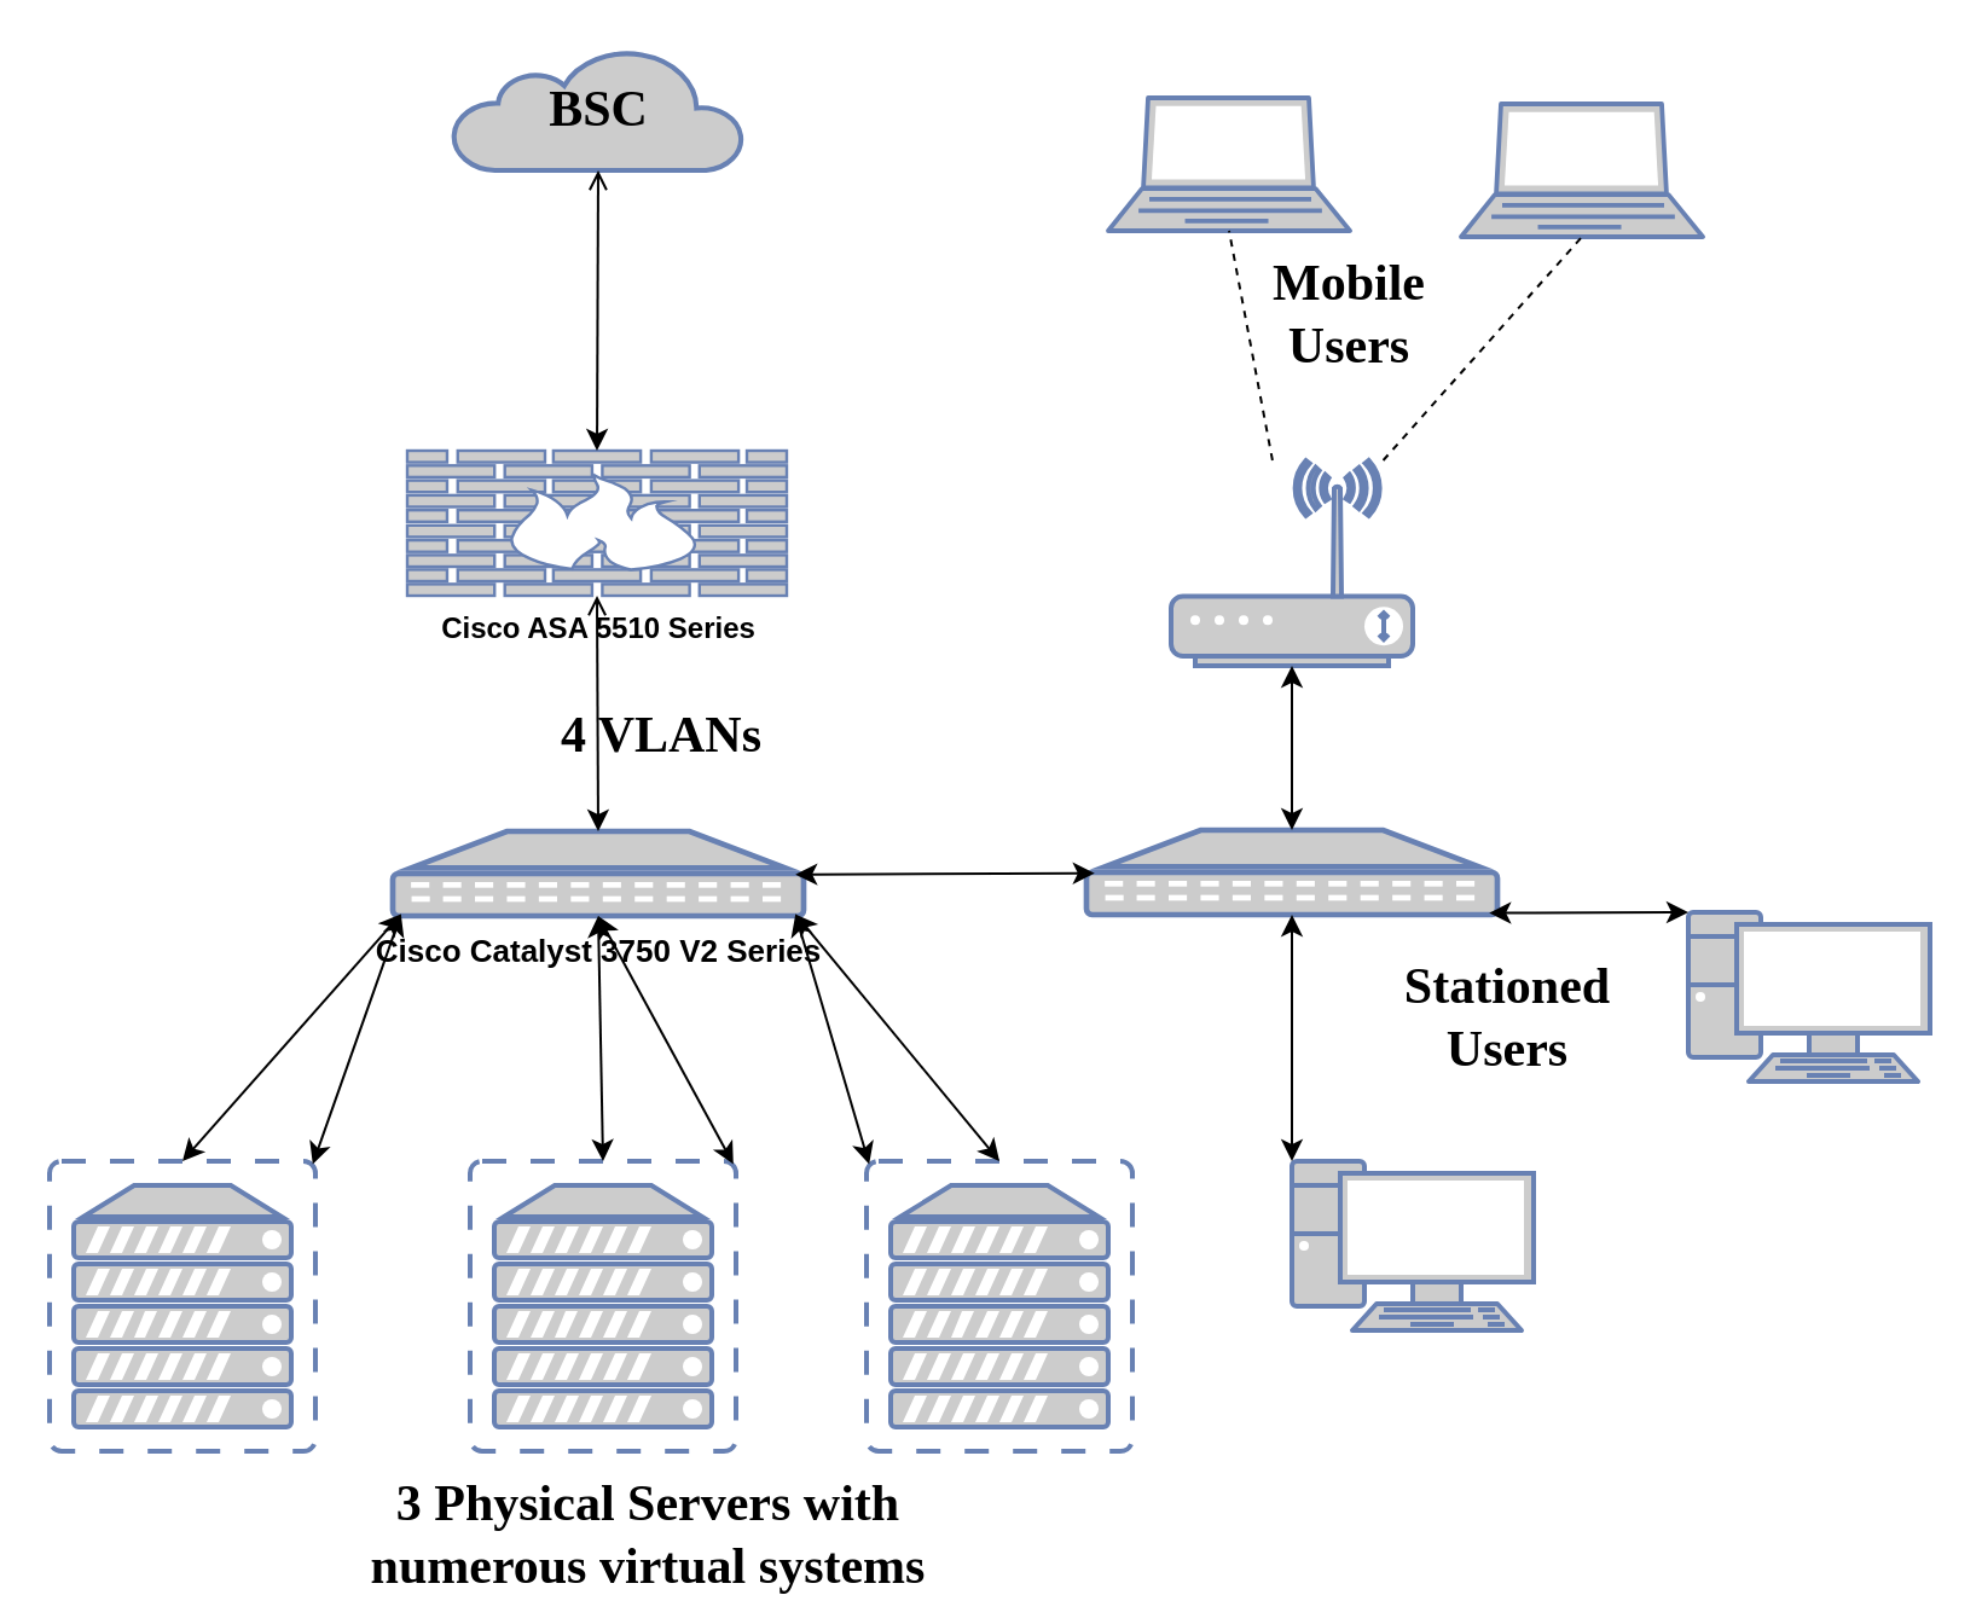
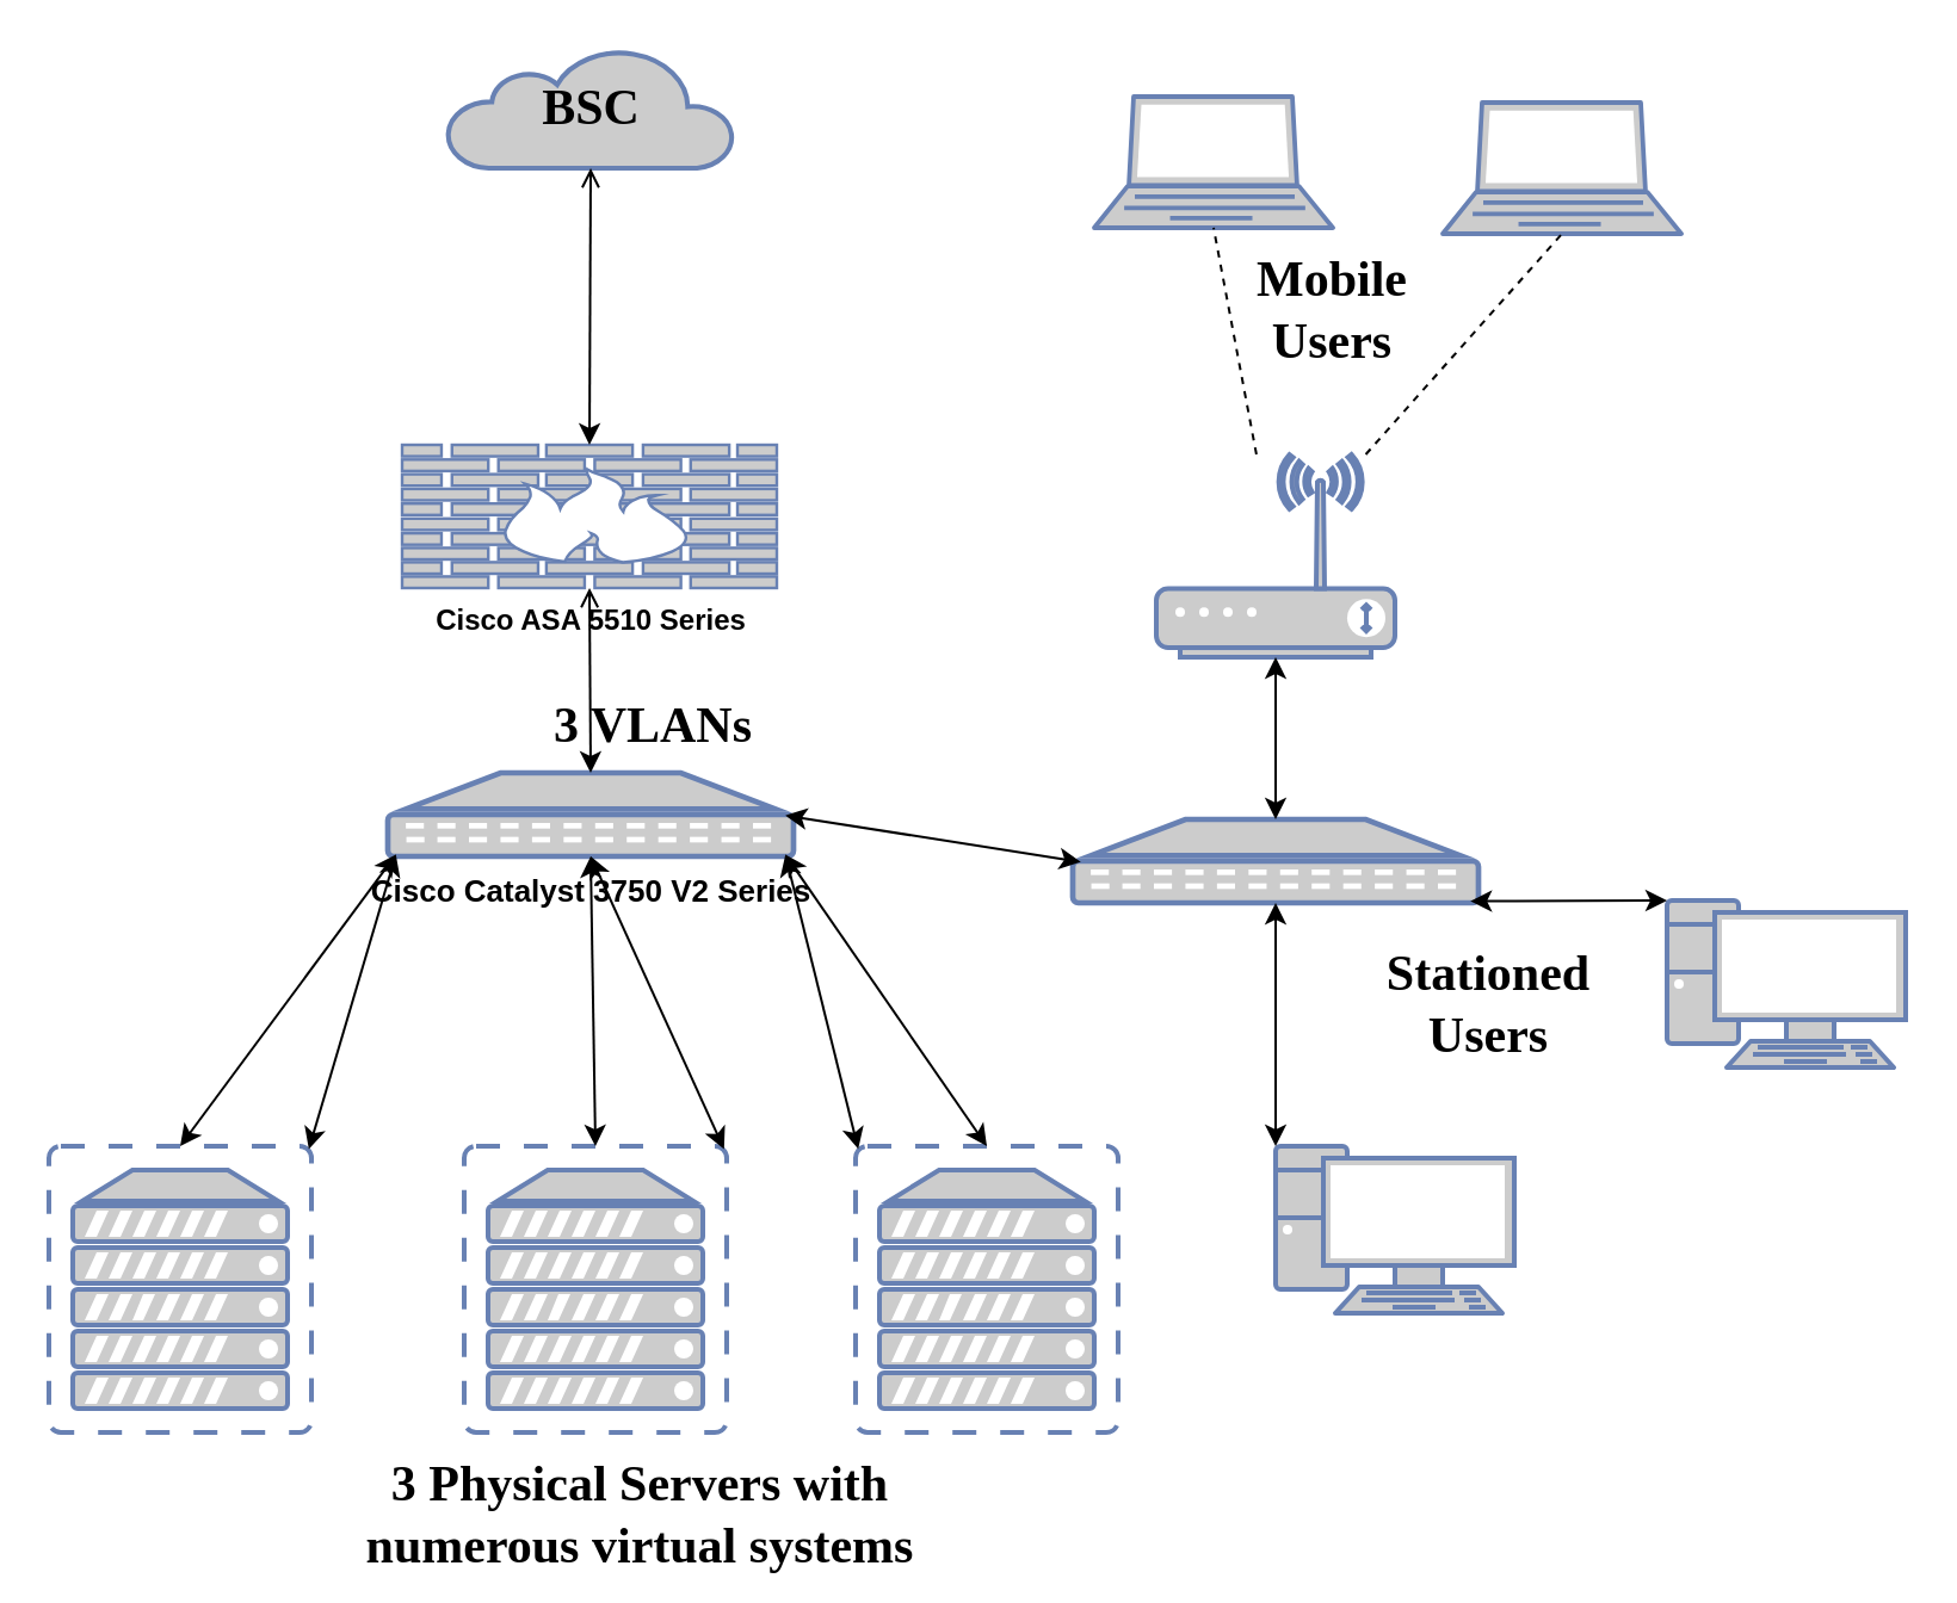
  <mxCell id="0" />
  <mxCell id="1" parent="0" />
  <mxCell id="2" value="" style="group" vertex="1" connectable="0" parent="1"><mxGeometry x="20" y="20" width="778" height="630" as="geometry" /></mxCell>
  <mxCell id="3" value="BSC" style="html=1;outlineConnect=0;fillColor=#CCCCCC;strokeColor=#6881B3;gradientColor=none;gradientDirection=north;strokeWidth=2;shape=mxgraph.networks.cloud;fontColor=#000000;fontStyle=1;fontFamily=Georgia;fontSize=21;" vertex="1" parent="2"><mxGeometry x="167" width="120" height="50" as="geometry" /></mxCell>
  <mxCell id="4" value="&lt;font color=&quot;#000000&quot;&gt;&lt;b&gt;Cisco ASA 5510 Series&lt;/b&gt;&lt;/font&gt;" style="fontColor=#0066CC;verticalAlign=top;verticalLabelPosition=bottom;labelPosition=center;align=center;html=1;outlineConnect=0;fillColor=#CCCCCC;strokeColor=#6881B3;gradientColor=none;gradientDirection=north;strokeWidth=2;shape=mxgraph.networks.firewall;" vertex="1" parent="2"><mxGeometry x="148" y="166" width="157" height="60" as="geometry" /></mxCell>
- <mxCell id="5" value="&lt;b&gt;&lt;font color=&quot;#000000&quot; style=&quot;font-size: 13px&quot;&gt;Cisco Catalyst 3750 V2 Series&lt;/font&gt;&lt;/b&gt;" style="fontColor=#0066CC;verticalAlign=top;verticalLabelPosition=bottom;labelPosition=center;align=center;html=1;outlineConnect=0;fillColor=#CCCCCC;strokeColor=#6881B3;gradientColor=none;gradientDirection=north;strokeWidth=2;shape=mxgraph.networks.patch_panel;" vertex="1" parent="2"><mxGeometry x="142" y="323.5" width="170" height="35" as="geometry" /></mxCell>
+ <mxCell id="5" value="&lt;b&gt;&lt;font color=&quot;#000000&quot; style=&quot;font-size: 13px&quot;&gt;Cisco Catalyst 3750 V2 Series&lt;/font&gt;&lt;/b&gt;" style="fontColor=#0066CC;verticalAlign=top;verticalLabelPosition=bottom;labelPosition=center;align=center;html=1;outlineConnect=0;fillColor=#CCCCCC;strokeColor=#6881B3;gradientColor=none;gradientDirection=north;strokeWidth=2;shape=mxgraph.networks.patch_panel;" vertex="1" parent="2"><mxGeometry x="142" y="303.5" width="170" height="35" as="geometry" /></mxCell>
  <mxCell id="6" value="" style="fontColor=#0066CC;verticalAlign=top;verticalLabelPosition=bottom;labelPosition=center;align=center;html=1;outlineConnect=0;fillColor=#CCCCCC;strokeColor=#6881B3;gradientColor=none;gradientDirection=north;strokeWidth=2;shape=mxgraph.networks.virtual_server;" vertex="1" parent="2"><mxGeometry x="174" y="460" width="110" height="120" as="geometry" /></mxCell>
  <mxCell id="7" value="" style="fontColor=#0066CC;verticalAlign=top;verticalLabelPosition=bottom;labelPosition=center;align=center;html=1;outlineConnect=0;fillColor=#CCCCCC;strokeColor=#6881B3;gradientColor=none;gradientDirection=north;strokeWidth=2;shape=mxgraph.networks.virtual_server;" vertex="1" parent="2"><mxGeometry y="460" width="110" height="120" as="geometry" /></mxCell>
  <mxCell id="8" value="" style="fontColor=#0066CC;verticalAlign=top;verticalLabelPosition=bottom;labelPosition=center;align=center;html=1;outlineConnect=0;fillColor=#CCCCCC;strokeColor=#6881B3;gradientColor=none;gradientDirection=north;strokeWidth=2;shape=mxgraph.networks.virtual_server;" vertex="1" parent="2"><mxGeometry x="338" y="460" width="110" height="120" as="geometry" /></mxCell>
  <mxCell id="9" value="" style="fontColor=#0066CC;verticalAlign=top;verticalLabelPosition=bottom;labelPosition=center;align=center;html=1;outlineConnect=0;fillColor=#CCCCCC;strokeColor=#6881B3;gradientColor=none;gradientDirection=north;strokeWidth=2;shape=mxgraph.networks.patch_panel;" vertex="1" parent="2"><mxGeometry x="429" y="323" width="170" height="35" as="geometry" /></mxCell>
  <mxCell id="10" value="" style="fontColor=#0066CC;verticalAlign=top;verticalLabelPosition=bottom;labelPosition=center;align=center;html=1;outlineConnect=0;fillColor=#CCCCCC;strokeColor=#6881B3;gradientColor=none;gradientDirection=north;strokeWidth=2;shape=mxgraph.networks.wireless_modem;" vertex="1" parent="2"><mxGeometry x="464" y="170" width="100" height="85" as="geometry" /></mxCell>
  <mxCell id="11" value="" style="fontColor=#0066CC;verticalAlign=top;verticalLabelPosition=bottom;labelPosition=center;align=center;html=1;outlineConnect=0;fillColor=#CCCCCC;strokeColor=#6881B3;gradientColor=none;gradientDirection=north;strokeWidth=2;shape=mxgraph.networks.pc;" vertex="1" parent="2"><mxGeometry x="514" y="460" width="100" height="70" as="geometry" /></mxCell>
  <mxCell id="12" value="" style="fontColor=#0066CC;verticalAlign=top;verticalLabelPosition=bottom;labelPosition=center;align=center;html=1;outlineConnect=0;fillColor=#CCCCCC;strokeColor=#6881B3;gradientColor=none;gradientDirection=north;strokeWidth=2;shape=mxgraph.networks.pc;" vertex="1" parent="2"><mxGeometry x="678" y="357" width="100" height="70" as="geometry" /></mxCell>
  <mxCell id="13" value="" style="fontColor=#0066CC;verticalAlign=top;verticalLabelPosition=bottom;labelPosition=center;align=center;html=1;outlineConnect=0;fillColor=#CCCCCC;strokeColor=#6881B3;gradientColor=none;gradientDirection=north;strokeWidth=2;shape=mxgraph.networks.laptop;" vertex="1" parent="2"><mxGeometry x="438" y="20" width="100" height="55" as="geometry" /></mxCell>
  <mxCell id="14" value="" style="fontColor=#0066CC;verticalAlign=top;verticalLabelPosition=bottom;labelPosition=center;align=center;html=1;outlineConnect=0;fillColor=#CCCCCC;strokeColor=#6881B3;gradientColor=none;gradientDirection=north;strokeWidth=2;shape=mxgraph.networks.laptop;" vertex="1" parent="2"><mxGeometry x="584" y="22.5" width="100" height="55" as="geometry" /></mxCell>
  <mxCell id="15" value="" style="endArrow=open;startArrow=classic;html=1;fontFamily=Georgia;fontSize=21;fontColor=#000000;entryX=0.5;entryY=1;entryDx=0;entryDy=0;entryPerimeter=0;exitX=0.5;exitY=0;exitDx=0;exitDy=0;exitPerimeter=0;" edge="1" parent="2" source="4" target="3"><mxGeometry width="50" height="50" relative="1" as="geometry"><mxPoint x="18" y="280" as="sourcePoint" /><mxPoint x="68" y="230" as="targetPoint" /></mxGeometry></mxCell>
  <mxCell id="16" value="" style="endArrow=open;startArrow=classic;html=1;fontFamily=Georgia;fontSize=21;fontColor=#000000;entryX=0.5;entryY=1;entryDx=0;entryDy=0;entryPerimeter=0;exitX=0.5;exitY=0;exitDx=0;exitDy=0;exitPerimeter=0;" edge="1" parent="2" source="5" target="4"><mxGeometry width="50" height="50" relative="1" as="geometry"><mxPoint x="18" y="430" as="sourcePoint" /><mxPoint x="68" y="380" as="targetPoint" /></mxGeometry></mxCell>
  <mxCell id="17" value="" style="endArrow=classic;startArrow=classic;html=1;fontFamily=Georgia;fontSize=21;fontColor=#000000;entryX=0.5;entryY=1;entryDx=0;entryDy=0;entryPerimeter=0;exitX=0.99;exitY=0.01;exitDx=0;exitDy=0;exitPerimeter=0;" edge="1" parent="2" source="6" target="5"><mxGeometry width="50" height="50" relative="1" as="geometry"><mxPoint x="5" y="415" as="sourcePoint" /><mxPoint x="55" y="365" as="targetPoint" /></mxGeometry></mxCell>
  <mxCell id="18" value="" style="endArrow=classic;startArrow=classic;html=1;fontFamily=Georgia;fontSize=21;fontColor=#000000;entryX=0.5;entryY=1;entryDx=0;entryDy=0;entryPerimeter=0;exitX=0.5;exitY=0;exitDx=0;exitDy=0;exitPerimeter=0;" edge="1" parent="2" source="6" target="5"><mxGeometry width="50" height="50" relative="1" as="geometry"><mxPoint x="15" y="425" as="sourcePoint" /><mxPoint x="65" y="375" as="targetPoint" /></mxGeometry></mxCell>
  <mxCell id="19" value="" style="endArrow=classic;startArrow=classic;html=1;fontFamily=Georgia;fontSize=21;fontColor=#000000;entryX=0.02;entryY=0.98;entryDx=0;entryDy=0;entryPerimeter=0;exitX=0.99;exitY=0.01;exitDx=0;exitDy=0;exitPerimeter=0;" edge="1" parent="2" source="7" target="5"><mxGeometry width="50" height="50" relative="1" as="geometry"><mxPoint x="25" y="435" as="sourcePoint" /><mxPoint x="75" y="385" as="targetPoint" /></mxGeometry></mxCell>
  <mxCell id="20" value="" style="endArrow=classic;startArrow=classic;html=1;fontFamily=Georgia;fontSize=21;fontColor=#000000;entryX=0.02;entryY=0.98;entryDx=0;entryDy=0;entryPerimeter=0;exitX=0.5;exitY=0;exitDx=0;exitDy=0;exitPerimeter=0;" edge="1" parent="2" source="7" target="5"><mxGeometry width="50" height="50" relative="1" as="geometry"><mxPoint x="35" y="445" as="sourcePoint" /><mxPoint x="85" y="395" as="targetPoint" /></mxGeometry></mxCell>
  <mxCell id="21" value="" style="endArrow=classic;startArrow=classic;html=1;fontFamily=Georgia;fontSize=21;fontColor=#000000;entryX=0.98;entryY=0.98;entryDx=0;entryDy=0;entryPerimeter=0;exitX=0.01;exitY=0.01;exitDx=0;exitDy=0;exitPerimeter=0;" edge="1" parent="2" source="8" target="5"><mxGeometry width="50" height="50" relative="1" as="geometry"><mxPoint x="65" y="470" as="sourcePoint" /><mxPoint x="155" y="368" as="targetPoint" /></mxGeometry></mxCell>
  <mxCell id="22" value="" style="endArrow=classic;startArrow=classic;html=1;fontFamily=Georgia;fontSize=21;fontColor=#000000;entryX=0.98;entryY=0.98;entryDx=0;entryDy=0;entryPerimeter=0;exitX=0.5;exitY=0;exitDx=0;exitDy=0;exitPerimeter=0;" edge="1" parent="2" source="8" target="5"><mxGeometry width="50" height="50" relative="1" as="geometry"><mxPoint x="75" y="480" as="sourcePoint" /><mxPoint x="165" y="378" as="targetPoint" /></mxGeometry></mxCell>
  <mxCell id="23" value="" style="endArrow=classic;startArrow=classic;html=1;fontFamily=Georgia;fontSize=21;fontColor=#000000;entryX=0.02;entryY=0.51;entryDx=0;entryDy=0;entryPerimeter=0;exitX=0.98;exitY=0.51;exitDx=0;exitDy=0;exitPerimeter=0;" edge="1" parent="2" source="5" target="9"><mxGeometry width="50" height="50" relative="1" as="geometry"><mxPoint x="237" y="334" as="sourcePoint" /><mxPoint x="237" y="236" as="targetPoint" /></mxGeometry></mxCell>
  <mxCell id="24" value="" style="endArrow=classic;startArrow=classic;html=1;fontFamily=Georgia;fontSize=21;fontColor=#000000;entryX=0;entryY=0;entryDx=0;entryDy=0;entryPerimeter=0;exitX=0.98;exitY=0.98;exitDx=0;exitDy=0;exitPerimeter=0;" edge="1" parent="2" source="9" target="12"><mxGeometry width="50" height="50" relative="1" as="geometry"><mxPoint x="319" y="351" as="sourcePoint" /><mxPoint x="442" y="351" as="targetPoint" /></mxGeometry></mxCell>
  <mxCell id="25" value="" style="endArrow=classic;startArrow=classic;html=1;fontFamily=Georgia;fontSize=21;fontColor=#000000;entryX=0.5;entryY=1;entryDx=0;entryDy=0;entryPerimeter=0;exitX=0;exitY=0;exitDx=0;exitDy=0;exitPerimeter=0;" edge="1" parent="2" source="11" target="9"><mxGeometry width="50" height="50" relative="1" as="geometry"><mxPoint x="329" y="361" as="sourcePoint" /><mxPoint x="452" y="361" as="targetPoint" /></mxGeometry></mxCell>
  <mxCell id="26" value="" style="endArrow=none;dashed=1;html=1;fontFamily=Georgia;fontSize=21;fontColor=#000000;entryX=0.5;entryY=1;entryDx=0;entryDy=0;entryPerimeter=0;" edge="1" parent="2" source="10" target="14"><mxGeometry width="50" height="50" relative="1" as="geometry"><mxPoint x="628" y="237.5" as="sourcePoint" /><mxPoint x="678" y="187.5" as="targetPoint" /></mxGeometry></mxCell>
  <mxCell id="27" value="" style="endArrow=none;dashed=1;html=1;fontFamily=Georgia;fontSize=21;fontColor=#000000;entryX=0.5;entryY=1;entryDx=0;entryDy=0;entryPerimeter=0;" edge="1" parent="2" source="10" target="13"><mxGeometry width="50" height="50" relative="1" as="geometry"><mxPoint x="638" y="247.5" as="sourcePoint" /><mxPoint x="688" y="197.5" as="targetPoint" /></mxGeometry></mxCell>
- <mxCell id="28" value="4 VLANs" style="text;html=1;strokeColor=none;fillColor=none;align=center;verticalAlign=middle;whiteSpace=wrap;rounded=0;fontFamily=Georgia;fontSize=21;fontColor=#000000;fontStyle=1" vertex="1" parent="2"><mxGeometry x="199" y="274" width="109" height="20" as="geometry" /></mxCell>
+ <mxCell id="28" value="3 VLANs" style="text;html=1;strokeColor=none;fillColor=none;align=center;verticalAlign=middle;whiteSpace=wrap;rounded=0;fontFamily=Georgia;fontSize=21;fontColor=#000000;fontStyle=1" vertex="1" parent="2"><mxGeometry x="199" y="274" width="109" height="20" as="geometry" /></mxCell>
  <mxCell id="29" value="3 Physical Servers with numerous virtual systems" style="text;html=1;strokeColor=none;fillColor=none;align=center;verticalAlign=middle;whiteSpace=wrap;rounded=0;fontFamily=Georgia;fontSize=21;fontColor=#000000;fontStyle=1" vertex="1" parent="2"><mxGeometry x="128" y="600" width="240" height="30" as="geometry" /></mxCell>
  <mxCell id="30" value="" style="endArrow=classic;startArrow=classic;html=1;fontFamily=Georgia;fontSize=21;fontColor=#000000;exitX=0.5;exitY=0;exitDx=0;exitDy=0;exitPerimeter=0;" edge="1" parent="2" source="9" target="10"><mxGeometry width="50" height="50" relative="1" as="geometry"><mxPoint x="524" y="470" as="sourcePoint" /><mxPoint x="524" y="368" as="targetPoint" /></mxGeometry></mxCell>
  <mxCell id="31" value="Stationed Users" style="text;html=1;strokeColor=none;fillColor=none;align=center;verticalAlign=middle;whiteSpace=wrap;rounded=0;fontFamily=Georgia;fontSize=21;fontColor=#000000;fontStyle=1" vertex="1" parent="2"><mxGeometry x="559" y="392" width="89" height="18" as="geometry" /></mxCell>
  <mxCell id="32" value="Mobile Users" style="text;html=1;strokeColor=none;fillColor=none;align=center;verticalAlign=middle;whiteSpace=wrap;rounded=0;fontFamily=Georgia;fontSize=21;fontColor=#000000;fontStyle=1" vertex="1" parent="2"><mxGeometry x="518" y="100" width="40" height="20" as="geometry" /></mxCell>
